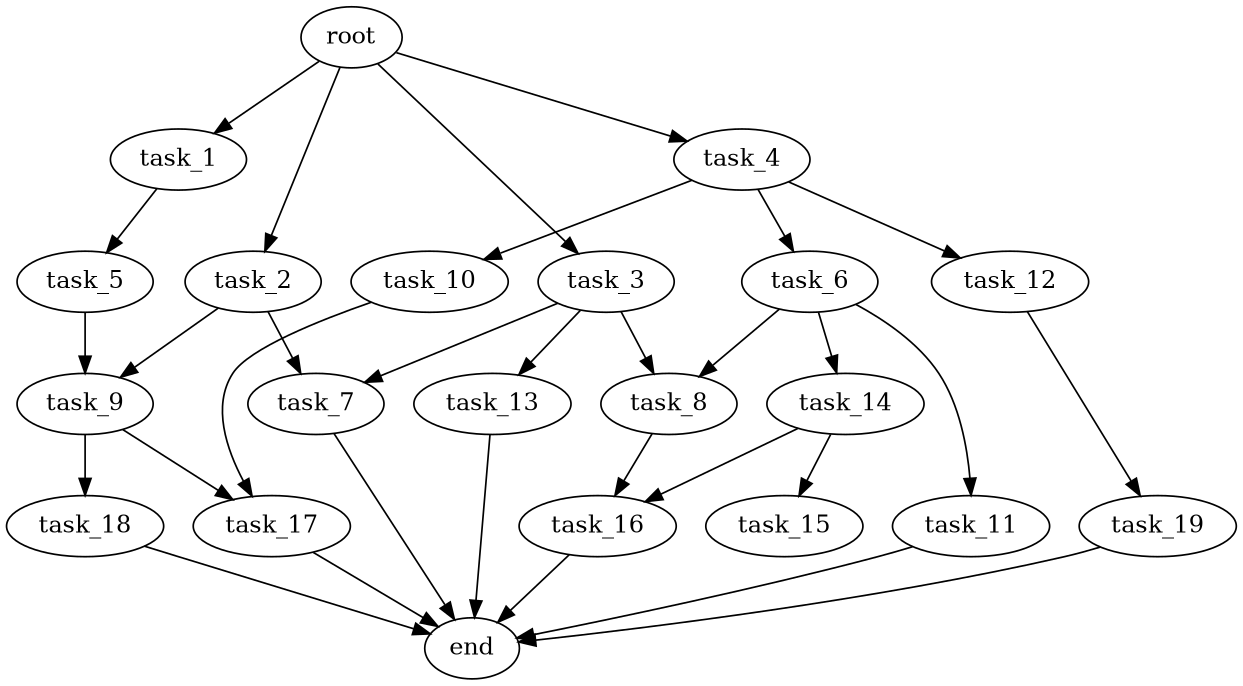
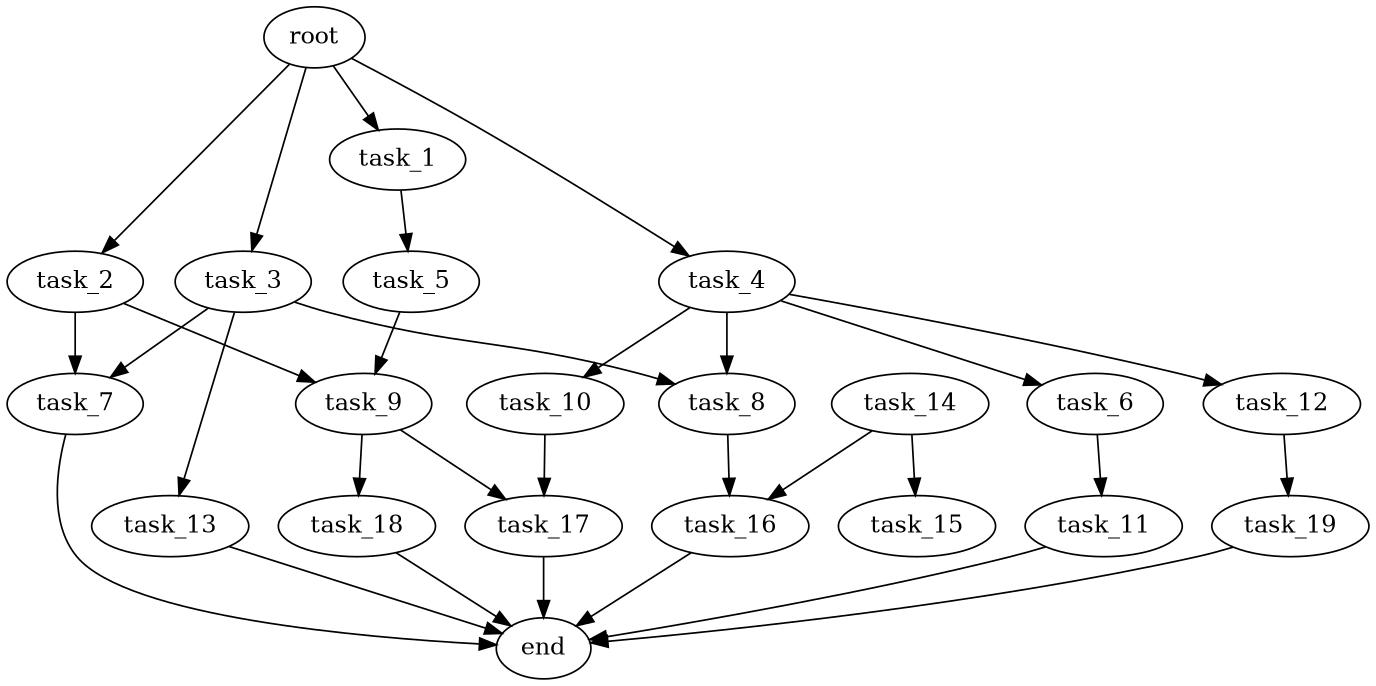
  digraph {
    root
    task_1
    task_2
    task_3
    task_4
    task_5
    task_7
    task_9
    task_8
    task_13
    task_6
    task_10
    task_12
    end
    task_17
    task_18
    task_16
    task_11
    task_14
    task_19
    task_15
    root -> task_1
    root -> task_2
    root -> task_3
    root -> task_4
    task_1 -> task_5
    task_2 -> task_7
    task_2 -> task_9
    task_3 -> task_7
    task_3 -> task_8
    task_3 -> task_13
    task_4 -> task_6
    task_4 -> task_10
    task_4 -> task_12
    task_5 -> task_9
    task_7 -> end
    task_9 -> task_17
    task_9 -> task_18
    task_8 -> task_16
    task_13 -> end
-   task_6 -> task_8
+   task_4 -> task_8
    task_6 -> task_11
-   task_6 -> task_14
    task_10 -> task_17
    task_12 -> task_19
    task_17 -> end
    task_18 -> end
    task_16 -> end
    task_11 -> end
    task_14 -> task_16
    task_14 -> task_15
    task_19 -> end
  }
